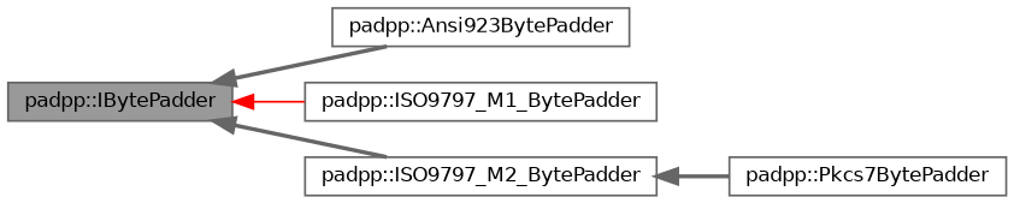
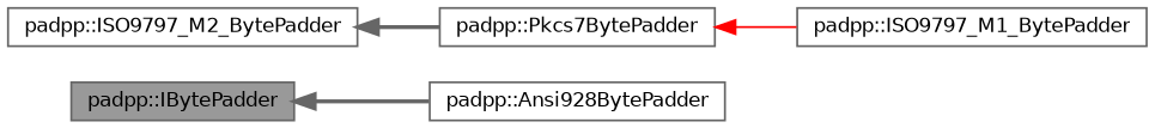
  digraph {
    rankdir=LR
    node [color=gray40 fillcolor=white fontname=Helvetica fontsize=10 shape=box style=filled]
    edge [color=gray40 dir=back fontname=Helvetica fontsize=10 labelfontname=Helvetica labelfontsize=10 style=bold]
    n1 [fillcolor=grey60 fontcolor=black height=0.2 label="padpp::IBytePadder" width=0.4]
-   n2 [height=0.2 label="padpp::Ansi923BytePadder" width=0.4]
+   n2 [height=0.2 label="padpp::Ansi928BytePadder" width=0.4]
    n3 [height=0.2 label="padpp::ISO9797_M1_BytePadder" width=0.4]
    n4 [height=0.2 label="padpp::ISO9797_M2_BytePadder" width=0.4]
    n5 [height=0.2 label="padpp::Pkcs7BytePadder" width=0.4]
    n1 -> n2
-   n1 -> n3 [color=red style=solid]
-   n1 -> n4
+   n5 -> n3 [color=red style=solid]
    n4 -> n5
  }
